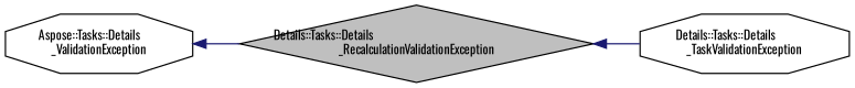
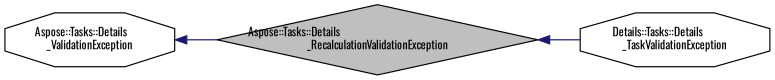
  digraph {
    fontname=Oswald
    rankdir=LR
    node [color=black fillcolor=white fontname=Oswald fontsize=10 shape=octagon style=filled]
    edge [color=midnightblue dir=back fontname=Oswald fontsize=10 labelfontname=Helvetica labelfontsize=10 style=solid]
-   n1 [fillcolor=grey75 fontcolor=black height=0.2 label="Details::Tasks::Details\l_RecalculationValidationException" shape=diamond width=0.4]
+   n1 [fillcolor=grey75 fontcolor=black height=0.2 label="Aspose::Tasks::Details\l_RecalculationValidationException" shape=diamond width=0.4]
    n2 [height=0.2 label="Details::Tasks::Details\l_TaskValidationException" width=0.4]
    n3 [height=0.2 label="Aspose::Tasks::Details\l_ValidationException" width=0.4]
    n1 -> n2
    n3 -> n1
  }
